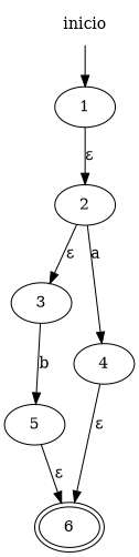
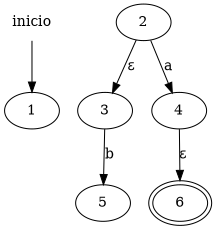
  digraph {
    rankdir=TB
    inicio [shape=none]
    1
    2
    3
    4
    5
    6 [peripheries=2]
    inicio -> 1
-   1 -> 2 [label="ε"]
    2 -> 3 [label="ε"]
    2 -> 4 [label=a]
    3 -> 5 [label=b]
    4 -> 6 [label="ε"]
-   5 -> 6 [label="ε"]
  }
